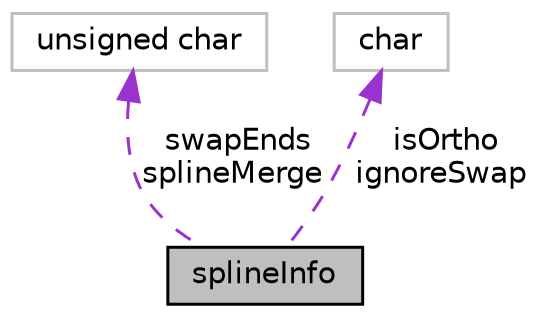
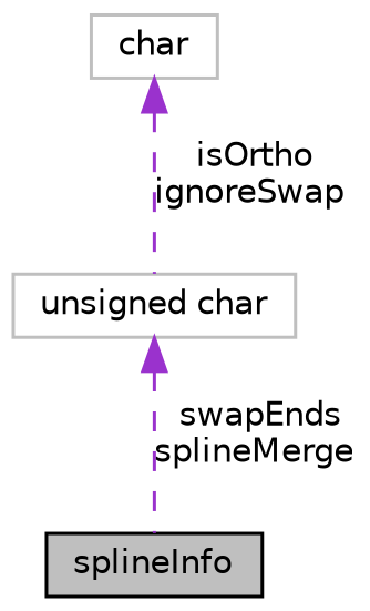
  digraph {
    node [color=grey75 fontname=Helvetica fontsize=10 shape=record]
    edge [color=darkorchid3 dir=back fontname=Helvetica fontsize=10 labelfontname=Helvetica labelfontsize=10 style=dashed]
    n1 [color=black fillcolor=grey75 fontcolor=black height=0.2 label=splineInfo style=filled width=0.4]
    n2 [height=0.2 label="unsigned char" width=0.4]
    n3 [height=0.2 label=char width=0.4]
    n2 -> n1 [label=" swapEnds\nsplineMerge"]
-   n3 -> n1 [label=" isOrtho\nignoreSwap"]
+   n3 -> n2 [label=" isOrtho\nignoreSwap"]
  }
